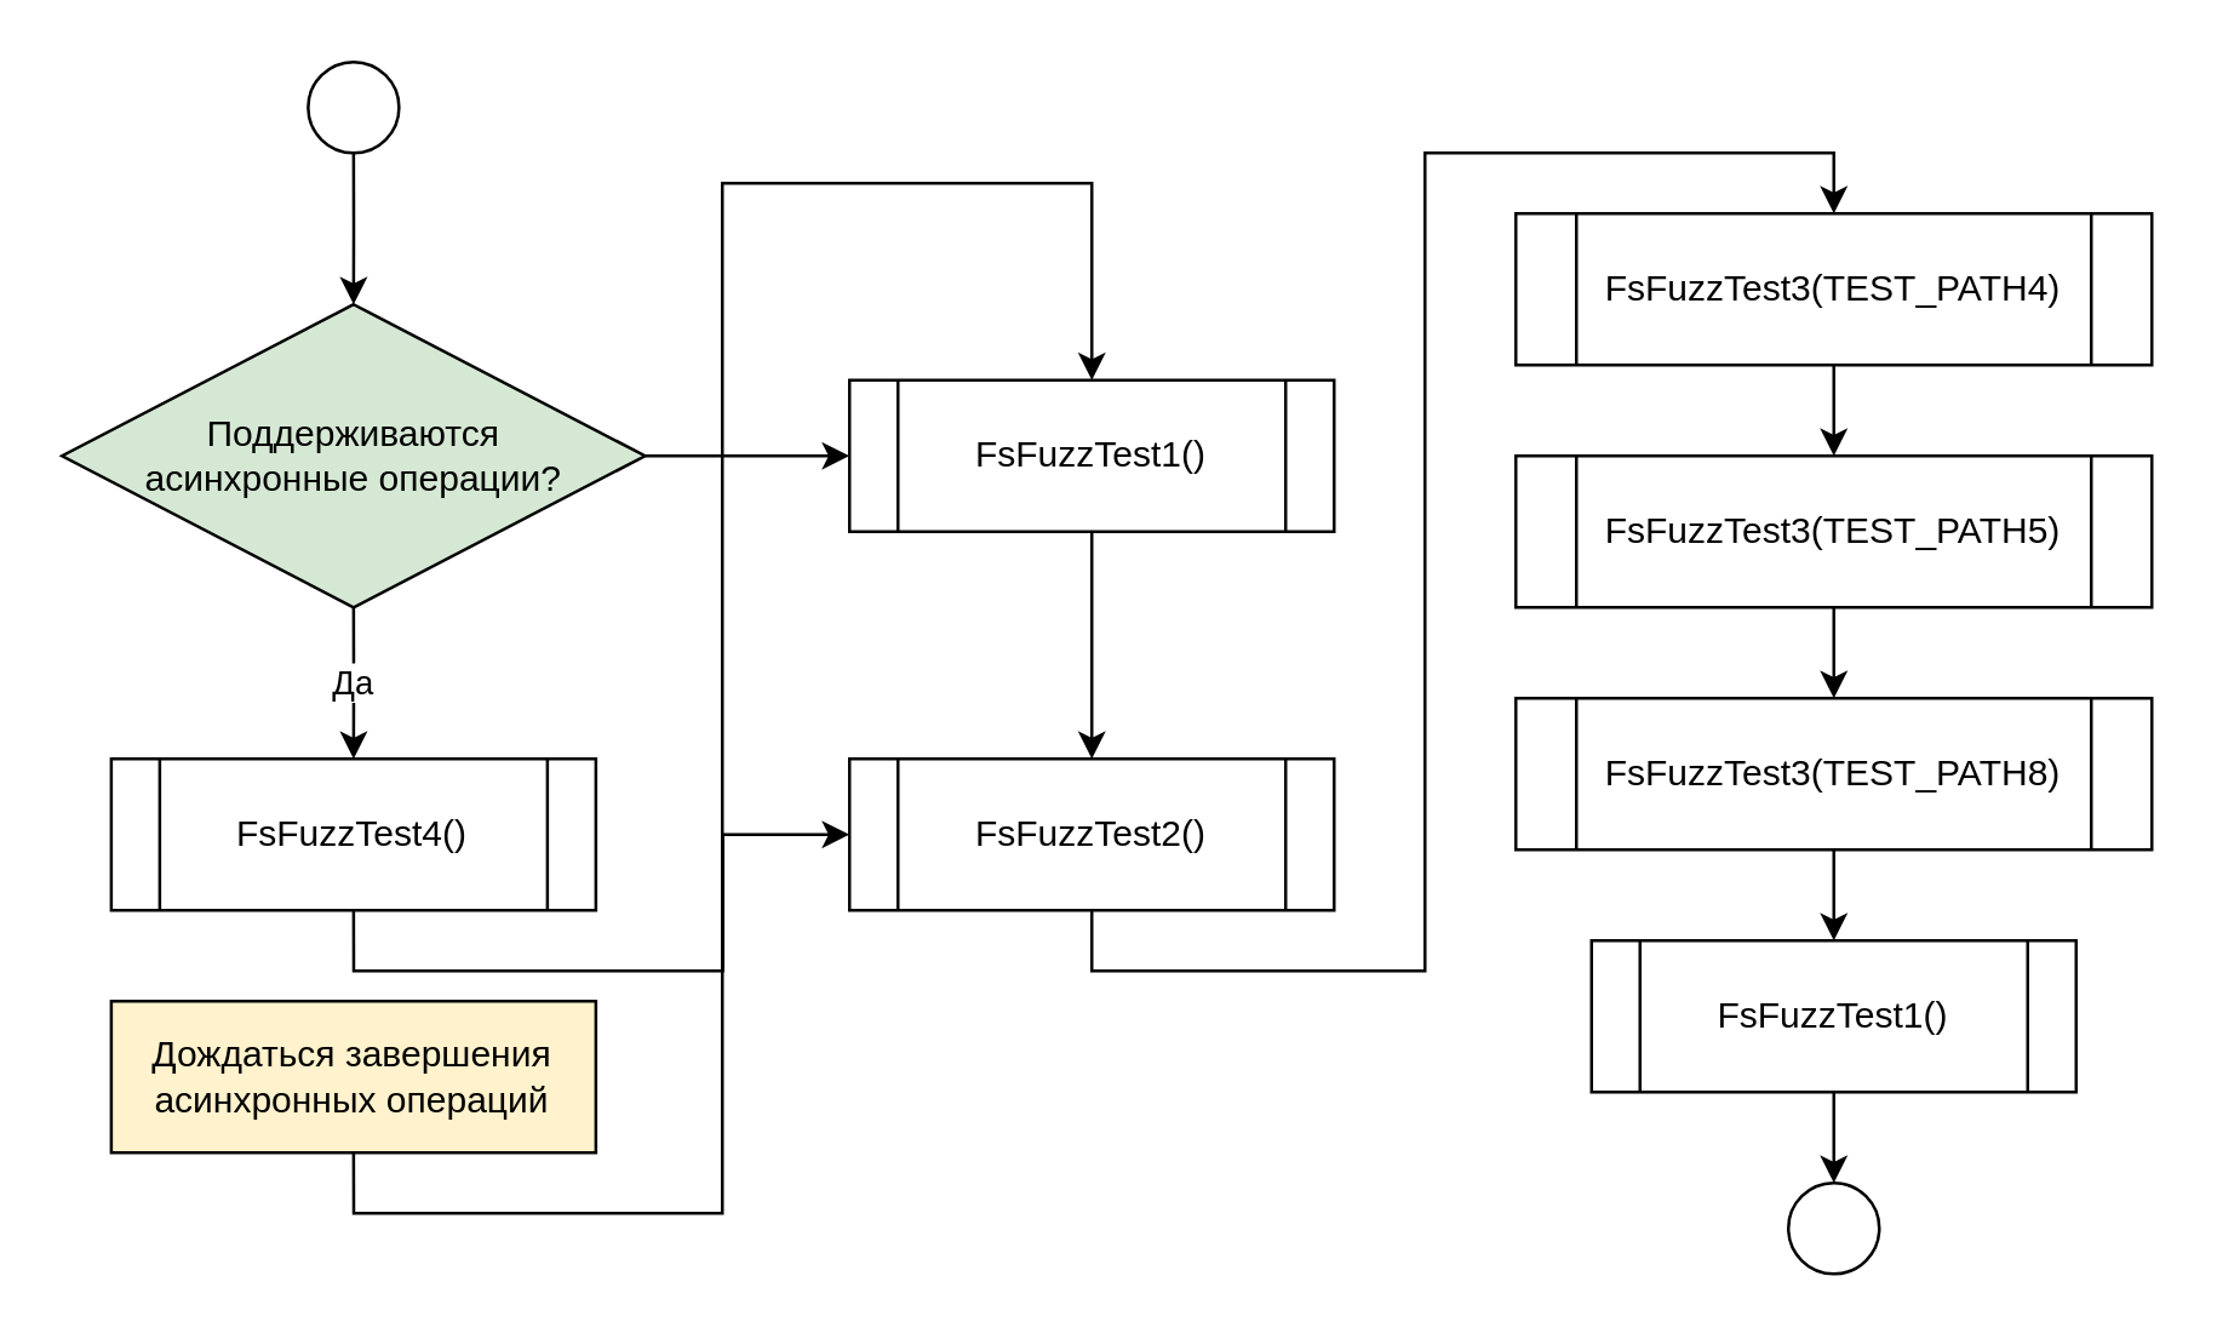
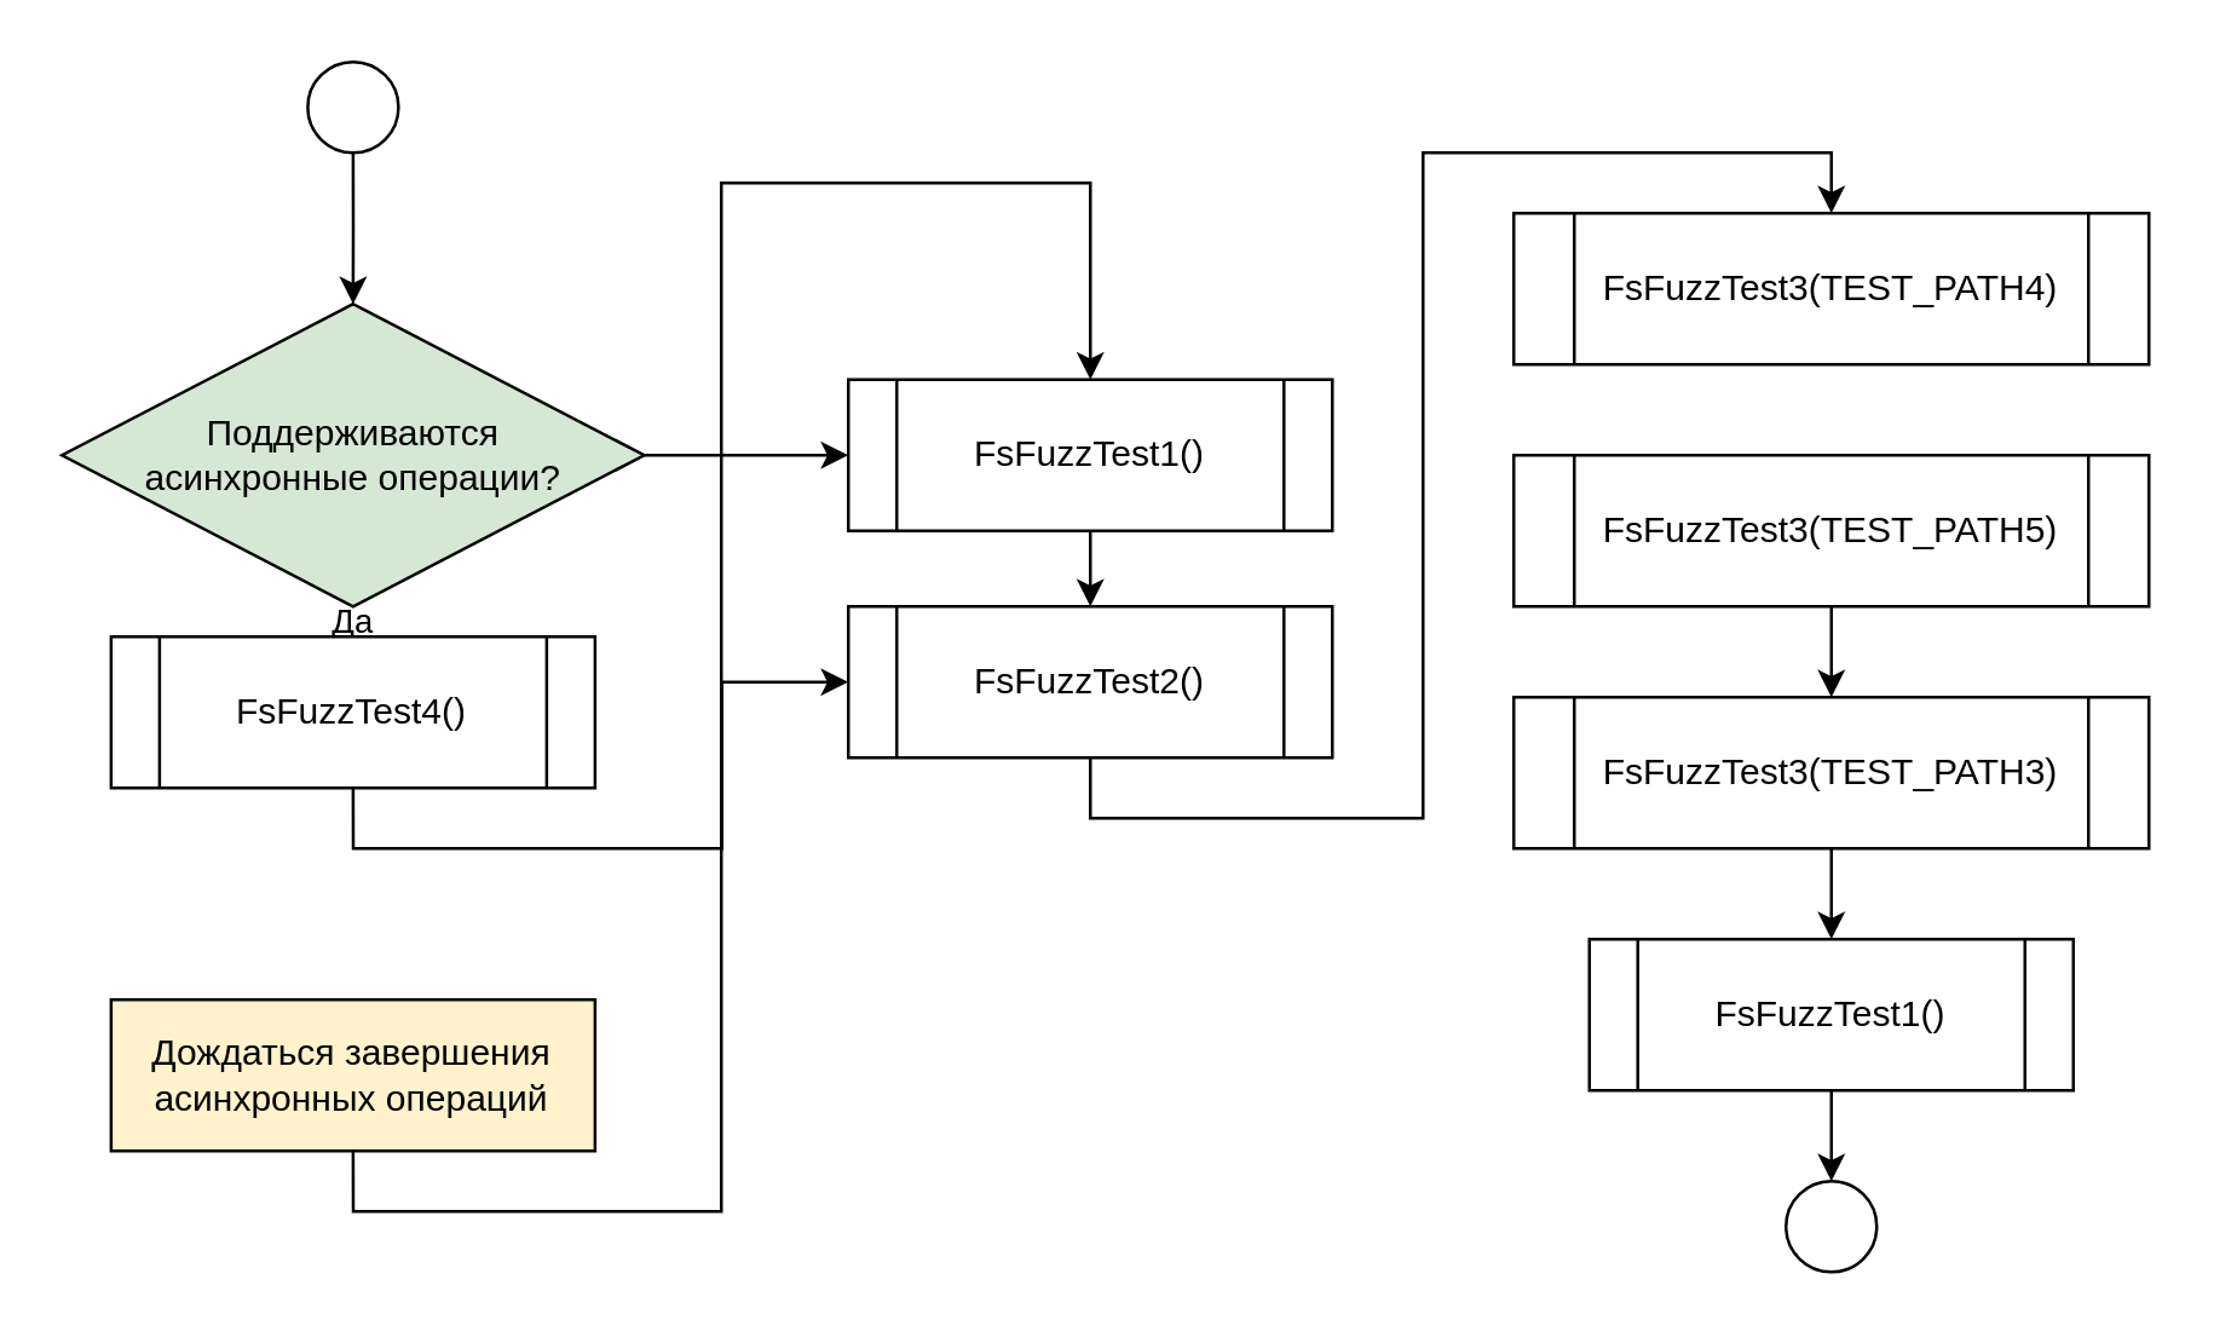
  <mxCell id="0" />
  <mxCell id="1" parent="0" />
  <mxCell id="2" style="edgeStyle=orthogonalEdgeStyle;rounded=0;orthogonalLoop=1;jettySize=auto;html=1;exitX=0.5;exitY=1;exitDx=0;exitDy=0;entryX=0.5;entryY=0;entryDx=0;entryDy=0;" edge="1" parent="1" source="3" target="6"><mxGeometry relative="1" as="geometry" /></mxCell>
  <mxCell id="3" value="" style="ellipse;whiteSpace=wrap;html=1;aspect=fixed;" vertex="1" parent="1"><mxGeometry x="101.25" y="20" width="30" height="30" as="geometry" /></mxCell>
  <mxCell id="4" value="Да" style="edgeStyle=orthogonalEdgeStyle;rounded=0;orthogonalLoop=1;jettySize=auto;html=1;exitX=0.5;exitY=1;exitDx=0;exitDy=0;entryX=0.5;entryY=0;entryDx=0;entryDy=0;" edge="1" parent="1" source="6" target="8"><mxGeometry relative="1" as="geometry" /></mxCell>
  <mxCell id="5" style="edgeStyle=orthogonalEdgeStyle;rounded=0;orthogonalLoop=1;jettySize=auto;html=1;exitX=1;exitY=0.5;exitDx=0;exitDy=0;entryX=0;entryY=0.5;entryDx=0;entryDy=0;" edge="1" parent="1" source="6" target="12"><mxGeometry relative="1" as="geometry" /></mxCell>
  <mxCell id="6" value="Поддерживаются асинхронные операции?" style="rhombus;whiteSpace=wrap;html=1;spacingLeft=20;spacingRight=20;fillColor=#d5e8d4;" vertex="1" parent="1"><mxGeometry x="20" y="100" width="192.5" height="100" as="geometry" /></mxCell>
  <mxCell id="7" style="edgeStyle=orthogonalEdgeStyle;rounded=0;orthogonalLoop=1;jettySize=auto;html=1;exitX=0.5;exitY=1;exitDx=0;exitDy=0;" edge="1" parent="1" source="8" target="14"><mxGeometry relative="1" as="geometry" /></mxCell>
- <mxCell id="8" value="FsFuzzTest4()" style="shape=process;whiteSpace=wrap;html=1;backgroundOutline=1;" vertex="1" parent="1"><mxGeometry x="36.25" y="250" width="160" height="50" as="geometry" /></mxCell>
+ <mxCell id="8" value="FsFuzzTest4()" style="shape=process;whiteSpace=wrap;html=1;backgroundOutline=1;" vertex="1" parent="1"><mxGeometry x="36.25" y="210" width="160" height="50" as="geometry" /></mxCell>
  <mxCell id="9" style="edgeStyle=orthogonalEdgeStyle;rounded=0;orthogonalLoop=1;jettySize=auto;html=1;exitX=0.5;exitY=1;exitDx=0;exitDy=0;entryX=0.5;entryY=0;entryDx=0;entryDy=0;" edge="1" parent="1" source="10" target="12"><mxGeometry relative="1" as="geometry"><Array as="points"><mxPoint x="116" y="400" /><mxPoint x="238" y="400" /><mxPoint x="238" y="60" /><mxPoint x="360" y="60" /></Array></mxGeometry></mxCell>
  <mxCell id="10" value="Дождаться завершения асинхронных операций" style="rounded=0;whiteSpace=wrap;html=1;fillColor=#fff2cc;" vertex="1" parent="1"><mxGeometry x="36.25" y="330" width="160" height="50" as="geometry" /></mxCell>
  <mxCell id="11" style="edgeStyle=orthogonalEdgeStyle;rounded=0;orthogonalLoop=1;jettySize=auto;html=1;exitX=0.5;exitY=1;exitDx=0;exitDy=0;entryX=0.5;entryY=0;entryDx=0;entryDy=0;" edge="1" parent="1" source="12" target="14"><mxGeometry relative="1" as="geometry" /></mxCell>
  <mxCell id="12" value="FsFuzzTest1()" style="shape=process;whiteSpace=wrap;html=1;backgroundOutline=1;" vertex="1" parent="1"><mxGeometry x="280" y="125" width="160" height="50" as="geometry" /></mxCell>
  <mxCell id="13" style="edgeStyle=orthogonalEdgeStyle;rounded=0;orthogonalLoop=1;jettySize=auto;html=1;exitX=0.5;exitY=1;exitDx=0;exitDy=0;entryX=0.5;entryY=0;entryDx=0;entryDy=0;" edge="1" parent="1" source="14" target="16"><mxGeometry relative="1" as="geometry" /></mxCell>
- <mxCell id="14" value="FsFuzzTest2()" style="shape=process;whiteSpace=wrap;html=1;backgroundOutline=1;" vertex="1" parent="1"><mxGeometry x="280" y="250" width="160" height="50" as="geometry" /></mxCell>
- <mxCell id="15" style="edgeStyle=orthogonalEdgeStyle;rounded=0;orthogonalLoop=1;jettySize=auto;html=1;exitX=0.5;exitY=1;exitDx=0;exitDy=0;entryX=0.5;entryY=0;entryDx=0;entryDy=0;" edge="1" parent="1" source="16" target="18"><mxGeometry relative="1" as="geometry" /></mxCell>
+ <mxCell id="14" value="FsFuzzTest2()" style="shape=process;whiteSpace=wrap;html=1;backgroundOutline=1;" vertex="1" parent="1"><mxGeometry x="280" y="200" width="160" height="50" as="geometry" /></mxCell>
  <mxCell id="16" value="FsFuzzTest3(TEST_PATH4)" style="shape=process;whiteSpace=wrap;html=1;backgroundOutline=1;size=0.095;" vertex="1" parent="1"><mxGeometry x="500" y="70" width="210" height="50" as="geometry" /></mxCell>
  <mxCell id="17" style="edgeStyle=orthogonalEdgeStyle;rounded=0;orthogonalLoop=1;jettySize=auto;html=1;exitX=0.5;exitY=1;exitDx=0;exitDy=0;entryX=0.5;entryY=0;entryDx=0;entryDy=0;" edge="1" parent="1" source="18" target="20"><mxGeometry relative="1" as="geometry" /></mxCell>
  <mxCell id="18" value="FsFuzzTest3(TEST_PATH5)" style="shape=process;whiteSpace=wrap;html=1;backgroundOutline=1;size=0.095;" vertex="1" parent="1"><mxGeometry x="500" y="150" width="210" height="50" as="geometry" /></mxCell>
  <mxCell id="19" style="edgeStyle=orthogonalEdgeStyle;rounded=0;orthogonalLoop=1;jettySize=auto;html=1;exitX=0.5;exitY=1;exitDx=0;exitDy=0;entryX=0.5;entryY=0;entryDx=0;entryDy=0;" edge="1" parent="1" source="20" target="23"><mxGeometry relative="1" as="geometry" /></mxCell>
- <mxCell id="20" value="FsFuzzTest3(TEST_PATH8)" style="shape=process;whiteSpace=wrap;html=1;backgroundOutline=1;size=0.095;" vertex="1" parent="1"><mxGeometry x="500" y="230" width="210" height="50" as="geometry" /></mxCell>
+ <mxCell id="20" value="FsFuzzTest3(TEST_PATH3)" style="shape=process;whiteSpace=wrap;html=1;backgroundOutline=1;size=0.095;" vertex="1" parent="1"><mxGeometry x="500" y="230" width="210" height="50" as="geometry" /></mxCell>
  <mxCell id="21" style="edgeStyle=orthogonalEdgeStyle;rounded=0;orthogonalLoop=1;jettySize=auto;html=1;exitX=0.5;exitY=1;exitDx=0;exitDy=0;" edge="1" parent="1" source="16" target="16"><mxGeometry relative="1" as="geometry" /></mxCell>
  <mxCell id="22" style="edgeStyle=orthogonalEdgeStyle;rounded=0;orthogonalLoop=1;jettySize=auto;html=1;exitX=0.5;exitY=1;exitDx=0;exitDy=0;entryX=0.5;entryY=0;entryDx=0;entryDy=0;" edge="1" parent="1" source="23" target="24"><mxGeometry relative="1" as="geometry" /></mxCell>
  <mxCell id="23" value="FsFuzzTest1()" style="shape=process;whiteSpace=wrap;html=1;backgroundOutline=1;" vertex="1" parent="1"><mxGeometry x="525" y="310" width="160" height="50" as="geometry" /></mxCell>
  <mxCell id="24" value="" style="ellipse;whiteSpace=wrap;html=1;aspect=fixed;" vertex="1" parent="1"><mxGeometry x="590" y="390" width="30" height="30" as="geometry" /></mxCell>
